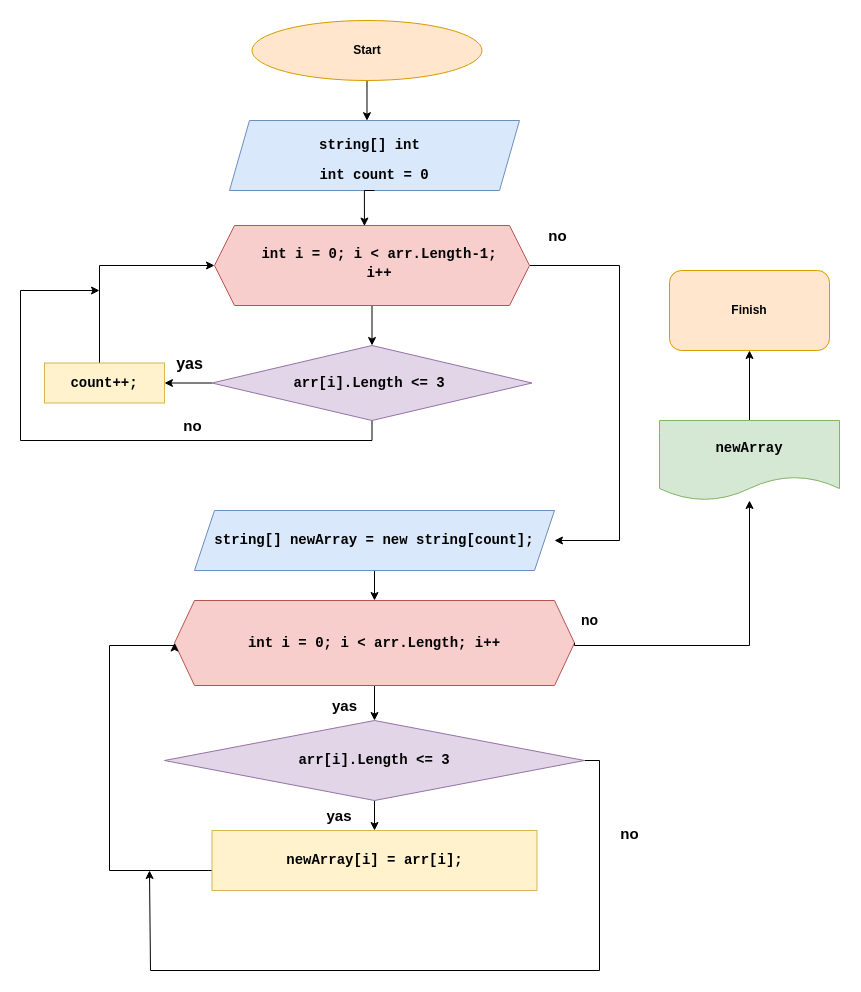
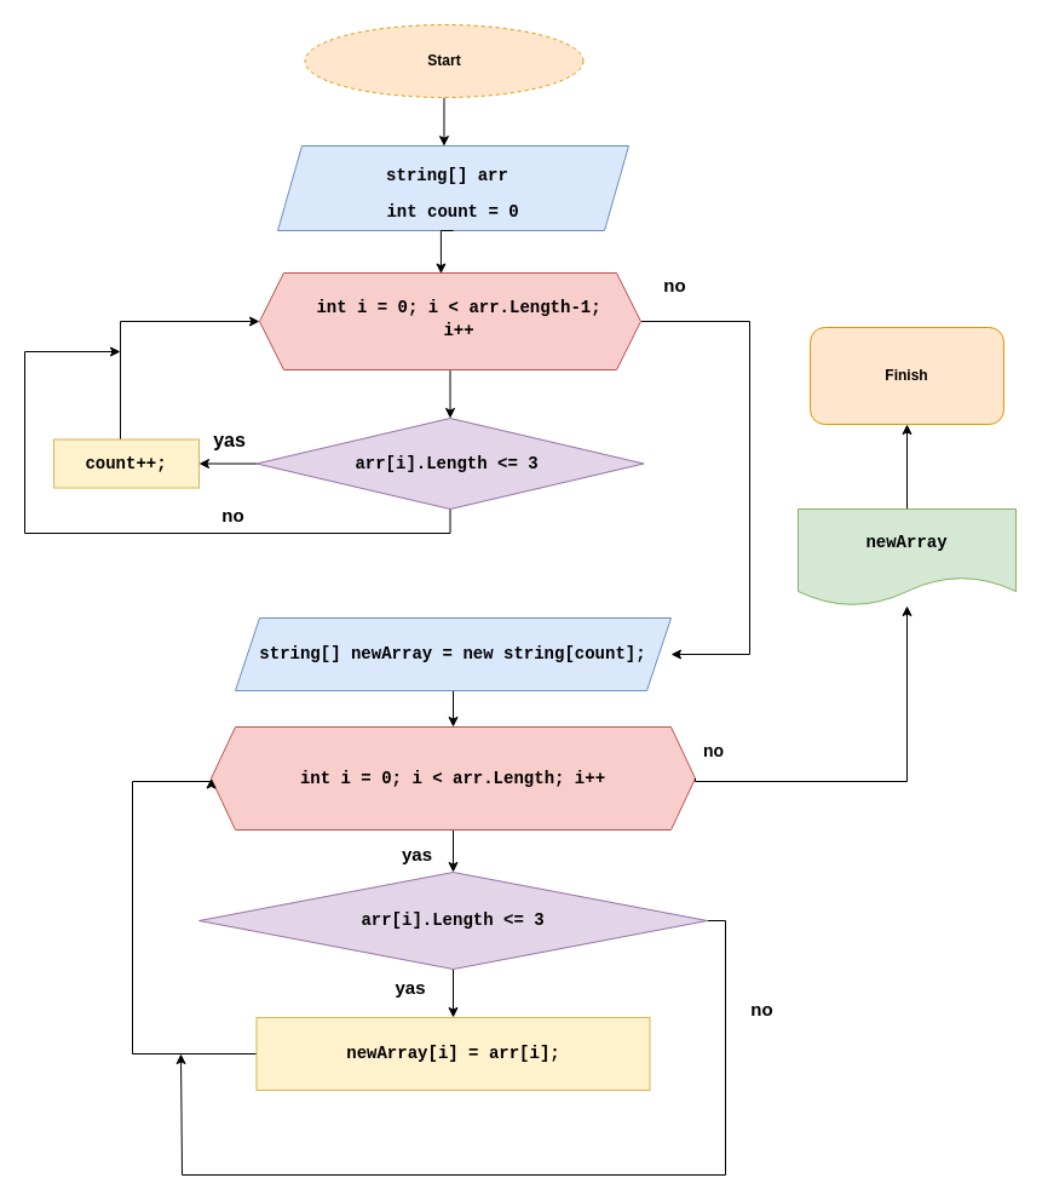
  <mxCell id="0" />
  <mxCell id="1" parent="0" />
  <mxCell id="2" style="edgeStyle=orthogonalEdgeStyle;rounded=0;orthogonalLoop=1;jettySize=auto;html=1;" edge="1" parent="1" source="8"><mxGeometry relative="1" as="geometry"><mxPoint x="554" y="540" as="targetPoint" /><Array as="points"><mxPoint x="619" y="265" /><mxPoint x="619" y="540" /></Array></mxGeometry></mxCell>
  <mxCell id="3" value="Finish" style="whiteSpace=wrap;html=1;fontStyle=1;fillColor=#ffe6cc;strokeColor=#d79b00;rounded=1;" vertex="1" parent="1"><mxGeometry x="669" y="270" width="160" height="80" as="geometry" /></mxCell>
  <mxCell id="4" style="edgeStyle=orthogonalEdgeStyle;rounded=0;orthogonalLoop=1;jettySize=auto;html=1;entryX=0.474;entryY=0.003;entryDx=0;entryDy=0;entryPerimeter=0;" edge="1" parent="1" source="5" target="6"><mxGeometry relative="1" as="geometry" /></mxCell>
- <mxCell id="5" value="Start" style="ellipse;whiteSpace=wrap;html=1;fontStyle=1;fillColor=#ffe6cc;strokeColor=#d79b00;" vertex="1" parent="1"><mxGeometry x="251.5" width="230" height="60" as="geometry" y="20" /></mxCell>
+ <mxCell id="5" value="Start" style="ellipse;whiteSpace=wrap;html=1;fontStyle=1;fillColor=#ffe6cc;strokeColor=#d79b00;dashed=1;" vertex="1" parent="1"><mxGeometry x="251.5" width="230" height="60" as="geometry" y="20" /></mxCell>
  <mxCell id="6" value="" style="shape=parallelogram;perimeter=parallelogramPerimeter;whiteSpace=wrap;html=1;fixedSize=1;fillColor=#dae8fc;strokeColor=#6c8ebf;" vertex="1" parent="1"><mxGeometry x="229" y="120" width="290" height="70" as="geometry" /></mxCell>
  <mxCell id="7" style="edgeStyle=orthogonalEdgeStyle;rounded=0;orthogonalLoop=1;jettySize=auto;html=1;exitX=0.5;exitY=1;exitDx=0;exitDy=0;entryX=0.5;entryY=0;entryDx=0;entryDy=0;" edge="1" parent="1" source="8" target="11"><mxGeometry relative="1" as="geometry" /></mxCell>
  <mxCell id="8" value="" style="shape=hexagon;perimeter=hexagonPerimeter2;whiteSpace=wrap;html=1;fixedSize=1;fillColor=#f8cecc;strokeColor=#b85450;" vertex="1" parent="1"><mxGeometry x="214" y="225" width="315" height="80" as="geometry" /></mxCell>
  <mxCell id="9" style="edgeStyle=orthogonalEdgeStyle;rounded=0;orthogonalLoop=1;jettySize=auto;html=1;exitX=0;exitY=0.5;exitDx=0;exitDy=0;entryX=1;entryY=0.5;entryDx=0;entryDy=0;" edge="1" parent="1" source="11" target="25"><mxGeometry relative="1" as="geometry" /></mxCell>
  <mxCell id="10" style="edgeStyle=orthogonalEdgeStyle;rounded=0;orthogonalLoop=1;jettySize=auto;html=1;" edge="1" parent="1" source="11"><mxGeometry relative="1" as="geometry"><mxPoint x="99" y="290" as="targetPoint" /><Array as="points"><mxPoint x="372" y="440" /><mxPoint x="20" y="440" /></Array></mxGeometry></mxCell>
  <mxCell id="11" value="" style="rhombus;whiteSpace=wrap;html=1;fillColor=#e1d5e7;strokeColor=#9673a6;" vertex="1" parent="1"><mxGeometry x="211.5" y="345" width="320" height="75" as="geometry" /></mxCell>
  <mxCell id="12" style="edgeStyle=orthogonalEdgeStyle;rounded=0;orthogonalLoop=1;jettySize=auto;html=1;entryX=0.5;entryY=0;entryDx=0;entryDy=0;" edge="1" parent="1" source="13" target="16"><mxGeometry relative="1" as="geometry" /></mxCell>
  <mxCell id="13" value="&lt;div style=&quot;font-family: Consolas, &amp;quot;Courier New&amp;quot;, monospace; font-size: 14px; line-height: 19px;&quot;&gt;int &lt;span style=&quot;font-size: 14px;&quot;&gt;i&lt;/span&gt; = &lt;span style=&quot;font-size: 14px;&quot;&gt;0&lt;/span&gt;; &lt;span style=&quot;font-size: 14px;&quot;&gt;i&lt;/span&gt; &amp;lt; &lt;span style=&quot;font-size: 14px;&quot;&gt;arr&lt;/span&gt;.Length; &lt;span style=&quot;font-size: 14px;&quot;&gt;i&lt;/span&gt;++&lt;/div&gt;" style="shape=hexagon;perimeter=hexagonPerimeter2;whiteSpace=wrap;html=1;fixedSize=1;labelBackgroundColor=none;fontSize=14;fontStyle=1;fillColor=#f8cecc;strokeColor=#b85450;" vertex="1" parent="1"><mxGeometry x="174" y="600" width="400" height="85" as="geometry" /></mxCell>
  <mxCell id="14" style="edgeStyle=orthogonalEdgeStyle;rounded=0;orthogonalLoop=1;jettySize=auto;html=1;entryX=0.5;entryY=0;entryDx=0;entryDy=0;" edge="1" parent="1" source="16" target="28"><mxGeometry relative="1" as="geometry" /></mxCell>
  <mxCell id="15" style="edgeStyle=orthogonalEdgeStyle;rounded=0;orthogonalLoop=1;jettySize=auto;html=1;exitX=1;exitY=0.5;exitDx=0;exitDy=0;" edge="1" parent="1" source="16"><mxGeometry relative="1" as="geometry"><mxPoint x="149" y="870" as="targetPoint" /><Array as="points"><mxPoint x="599" y="760" /><mxPoint x="599" y="970" /><mxPoint x="150" y="970" /></Array></mxGeometry></mxCell>
  <mxCell id="16" value="&lt;div style=&quot;font-family: Consolas, &amp;quot;Courier New&amp;quot;, monospace; font-size: 14px; line-height: 19px;&quot;&gt;arr[&lt;span style=&quot;font-size: 14px;&quot;&gt;i&lt;/span&gt;].Length &amp;lt;= &lt;span style=&quot;font-size: 14px;&quot;&gt;3&lt;/span&gt;&lt;/div&gt;" style="rhombus;whiteSpace=wrap;html=1;labelBackgroundColor=none;fontSize=14;fontStyle=1;fillColor=#e1d5e7;strokeColor=#9673a6;" vertex="1" parent="1"><mxGeometry x="164" y="720" width="420" height="80" as="geometry" /></mxCell>
  <mxCell id="17" style="edgeStyle=orthogonalEdgeStyle;rounded=0;orthogonalLoop=1;jettySize=auto;html=1;exitX=0.5;exitY=0;exitDx=0;exitDy=0;" edge="1" parent="1" source="18" target="3"><mxGeometry relative="1" as="geometry" /></mxCell>
  <mxCell id="18" value="&lt;div style=&quot;font-family: Consolas, &amp;quot;Courier New&amp;quot;, monospace; font-size: 14px; line-height: 19px;&quot;&gt;&lt;b&gt;newArray&lt;/b&gt;&lt;/div&gt;" style="shape=document;whiteSpace=wrap;html=1;boundedLbl=1;labelBackgroundColor=none;fillColor=#d5e8d4;strokeColor=#82b366;" vertex="1" parent="1"><mxGeometry x="659" y="420" width="180" height="80" as="geometry" /></mxCell>
- <mxCell id="19" value="&lt;div style=&quot;font-family: Consolas, &amp;quot;Courier New&amp;quot;, monospace; font-size: 14px; line-height: 19px;&quot;&gt;string[] &lt;span style=&quot;font-size: 14px;&quot;&gt;int&lt;/span&gt;&lt;/div&gt;" style="text;html=1;strokeColor=none;fillColor=none;align=center;verticalAlign=middle;whiteSpace=wrap;rounded=0;fontColor=#000000;labelBackgroundColor=none;fontSize=14;fontStyle=1" vertex="1" parent="1"><mxGeometry x="256.5" y="130" width="225" height="30" as="geometry" /></mxCell>
+ <mxCell id="19" value="&lt;div style=&quot;font-family: Consolas, &amp;quot;Courier New&amp;quot;, monospace; font-size: 14px; line-height: 19px;&quot;&gt;string[] &lt;span style=&quot;font-size: 14px;&quot;&gt;arr&lt;/span&gt;&lt;/div&gt;" style="text;html=1;strokeColor=none;fillColor=none;align=center;verticalAlign=middle;whiteSpace=wrap;rounded=0;fontColor=#000000;labelBackgroundColor=none;fontSize=14;fontStyle=1" vertex="1" parent="1"><mxGeometry x="256.5" y="130" width="225" height="30" as="geometry" /></mxCell>
  <mxCell id="20" style="edgeStyle=orthogonalEdgeStyle;rounded=0;orthogonalLoop=1;jettySize=auto;html=1;exitX=0.5;exitY=1;exitDx=0;exitDy=0;entryX=0.476;entryY=0.007;entryDx=0;entryDy=0;entryPerimeter=0;" edge="1" parent="1" source="21" target="8"><mxGeometry relative="1" as="geometry" /></mxCell>
  <mxCell id="21" value="&lt;div style=&quot;font-family: Consolas, &amp;quot;Courier New&amp;quot;, monospace; font-size: 14px; line-height: 19px;&quot;&gt;int &lt;span style=&quot;font-size: 14px;&quot;&gt;count&lt;/span&gt; = &lt;span style=&quot;font-size: 14px;&quot;&gt;0&lt;/span&gt;&lt;/div&gt;" style="text;html=1;align=center;verticalAlign=middle;whiteSpace=wrap;rounded=0;fontColor=#000000;labelBackgroundColor=none;fontSize=14;fontStyle=1" vertex="1" parent="1"><mxGeometry x="304" y="160" width="140" height="30" as="geometry" /></mxCell>
  <mxCell id="22" value="&lt;br style=&quot;font-size: 14px;&quot;&gt;&lt;div style=&quot;font-family: Consolas, &amp;quot;Courier New&amp;quot;, monospace; font-size: 14px; line-height: 19px;&quot;&gt;&lt;div style=&quot;font-size: 14px;&quot;&gt;int i = 0; i &amp;lt; arr.Length-1; i++&lt;/div&gt;&lt;/div&gt;" style="text;html=1;strokeColor=none;fillColor=none;align=center;verticalAlign=middle;whiteSpace=wrap;rounded=0;fontColor=#000000;labelBackgroundColor=none;fontSize=14;fontStyle=1" vertex="1" parent="1"><mxGeometry x="249" y="240" width="260" height="30" as="geometry" /></mxCell>
  <mxCell id="23" value="&lt;div style=&quot;font-family: Consolas, &amp;quot;Courier New&amp;quot;, monospace; font-size: 14px; line-height: 19px;&quot;&gt;arr[&lt;span style=&quot;font-size: 14px;&quot;&gt;i&lt;/span&gt;].Length &amp;lt;= &lt;span style=&quot;font-size: 14px;&quot;&gt;3&lt;/span&gt;&lt;/div&gt;" style="text;html=1;strokeColor=none;fillColor=none;align=center;verticalAlign=middle;whiteSpace=wrap;rounded=0;fontColor=#000000;labelBackgroundColor=none;fontSize=14;fontStyle=1" vertex="1" parent="1"><mxGeometry x="289" y="367.5" width="160" height="30" as="geometry" /></mxCell>
  <mxCell id="24" style="edgeStyle=orthogonalEdgeStyle;rounded=0;orthogonalLoop=1;jettySize=auto;html=1;entryX=0;entryY=0.5;entryDx=0;entryDy=0;" edge="1" parent="1" source="25" target="8"><mxGeometry relative="1" as="geometry"><Array as="points"><mxPoint x="99" y="265" /></Array></mxGeometry></mxCell>
  <mxCell id="25" value="&lt;div style=&quot;font-family: Consolas, &amp;quot;Courier New&amp;quot;, monospace; font-size: 14px; line-height: 19px;&quot;&gt;count++;&lt;/div&gt;" style="rounded=0;whiteSpace=wrap;html=1;labelBackgroundColor=none;fontSize=14;fontStyle=1;fillColor=#fff2cc;strokeColor=#d6b656;" vertex="1" parent="1"><mxGeometry x="44" y="362.5" width="120" height="40" as="geometry" /></mxCell>
  <mxCell id="26" style="edgeStyle=orthogonalEdgeStyle;rounded=0;orthogonalLoop=1;jettySize=auto;html=1;exitX=1;exitY=0.5;exitDx=0;exitDy=0;" edge="1" parent="1" source="13" target="18"><mxGeometry relative="1" as="geometry"><Array as="points"><mxPoint x="749" y="645" /></Array></mxGeometry></mxCell>
  <mxCell id="27" style="edgeStyle=orthogonalEdgeStyle;rounded=0;orthogonalLoop=1;jettySize=auto;html=1;entryX=0;entryY=0.5;entryDx=0;entryDy=0;" edge="1" parent="1" source="28" target="13"><mxGeometry relative="1" as="geometry"><mxPoint x="69" y="650" as="targetPoint" /><Array as="points"><mxPoint x="109" y="870" /><mxPoint x="109" y="645" /></Array></mxGeometry></mxCell>
- <mxCell id="28" value="&lt;div style=&quot;font-family: Consolas, &amp;quot;Courier New&amp;quot;, monospace; font-size: 14px; line-height: 19px;&quot;&gt;newArray[&lt;span style=&quot;font-size: 14px;&quot;&gt;i&lt;/span&gt;] = &lt;span style=&quot;font-size: 14px;&quot;&gt;arr&lt;/span&gt;[&lt;span style=&quot;font-size: 14px;&quot;&gt;i&lt;/span&gt;];&lt;/div&gt;" style="rounded=0;whiteSpace=wrap;html=1;labelBackgroundColor=none;fontSize=14;fontStyle=1;fillColor=#fff2cc;strokeColor=#d6b656;" vertex="1" parent="1"><mxGeometry x="211.5" y="830" width="325" height="60" as="geometry" /></mxCell>
+ <mxCell id="28" value="&lt;div style=&quot;font-family: Consolas, &amp;quot;Courier New&amp;quot;, monospace; font-size: 14px; line-height: 19px;&quot;&gt;newArray[&lt;span style=&quot;font-size: 14px;&quot;&gt;i&lt;/span&gt;] = &lt;span style=&quot;font-size: 14px;&quot;&gt;arr&lt;/span&gt;[&lt;span style=&quot;font-size: 14px;&quot;&gt;i&lt;/span&gt;];&lt;/div&gt;" style="rounded=0;whiteSpace=wrap;html=1;labelBackgroundColor=none;fontSize=14;fontStyle=1;fillColor=#fff2cc;strokeColor=#d6b656;" vertex="1" parent="1"><mxGeometry x="211.5" y="840" width="325" height="60" as="geometry" /></mxCell>
  <mxCell id="29" value="&lt;b&gt;&lt;font style=&quot;font-size: 15px;&quot;&gt;yas&lt;/font&gt;&lt;/b&gt;" style="text;html=1;strokeColor=none;fillColor=none;align=center;verticalAlign=middle;whiteSpace=wrap;rounded=0;" vertex="1" parent="1"><mxGeometry x="309" y="800" width="60" height="30" as="geometry" /></mxCell>
  <mxCell id="30" value="&lt;b&gt;&lt;font style=&quot;font-size: 14px;&quot;&gt;no&lt;/font&gt;&lt;/b&gt;" style="text;html=1;align=center;verticalAlign=middle;resizable=0;points=[];autosize=1;strokeColor=none;fillColor=none;" vertex="1" parent="1"><mxGeometry x="569" y="605" width="40" height="30" as="geometry" /></mxCell>
  <mxCell id="31" value="&lt;font style=&quot;font-size: 15px;&quot;&gt;&lt;b&gt;yas&lt;/b&gt;&lt;/font&gt;" style="text;html=1;align=center;verticalAlign=middle;resizable=0;points=[];autosize=1;strokeColor=none;fillColor=none;" vertex="1" parent="1"><mxGeometry x="319" y="690" width="50" height="30" as="geometry" /></mxCell>
  <mxCell id="32" value="&lt;b&gt;&lt;font style=&quot;font-size: 15px;&quot;&gt;no&lt;/font&gt;&lt;/b&gt;" style="text;html=1;align=center;verticalAlign=middle;resizable=0;points=[];autosize=1;strokeColor=none;fillColor=none;" vertex="1" parent="1"><mxGeometry x="609" y="818" width="40" height="30" as="geometry" /></mxCell>
  <mxCell id="33" value="&lt;font style=&quot;font-size: 15px;&quot;&gt;no&lt;/font&gt;" style="text;html=1;align=center;verticalAlign=middle;resizable=0;points=[];autosize=1;strokeColor=none;fillColor=none;fontStyle=1" vertex="1" parent="1"><mxGeometry x="536.5" y="220" width="40" height="30" as="geometry" /></mxCell>
  <mxCell id="34" value="&lt;font style=&quot;font-size: 16px;&quot;&gt;&lt;b&gt;yas&lt;/b&gt;&lt;/font&gt;" style="text;html=1;align=center;verticalAlign=middle;resizable=0;points=[];autosize=1;strokeColor=none;fillColor=none;" vertex="1" parent="1"><mxGeometry x="164" y="348" width="50" height="30" as="geometry" /></mxCell>
  <mxCell id="35" value="&lt;b&gt;&lt;font style=&quot;font-size: 15px;&quot;&gt;no&lt;/font&gt;&lt;/b&gt;" style="text;html=1;align=center;verticalAlign=middle;resizable=0;points=[];autosize=1;strokeColor=none;fillColor=none;" vertex="1" parent="1"><mxGeometry x="171.5" y="410" width="40" height="30" as="geometry" /></mxCell>
  <mxCell id="36" value="" style="edgeStyle=orthogonalEdgeStyle;rounded=0;orthogonalLoop=1;jettySize=auto;html=1;" edge="1" parent="1" source="37" target="13"><mxGeometry relative="1" as="geometry" /></mxCell>
  <mxCell id="37" value="&lt;div style=&quot;font-family: Consolas, &amp;quot;Courier New&amp;quot;, monospace; font-size: 14px; line-height: 19px;&quot;&gt;&lt;b style=&quot;&quot;&gt;string[] newArray = new string[count];&lt;/b&gt;&lt;/div&gt;" style="shape=parallelogram;perimeter=parallelogramPerimeter;whiteSpace=wrap;html=1;fixedSize=1;fillColor=#dae8fc;strokeColor=#6c8ebf;" vertex="1" parent="1"><mxGeometry x="194" y="510" width="360" height="60" as="geometry" /></mxCell>
